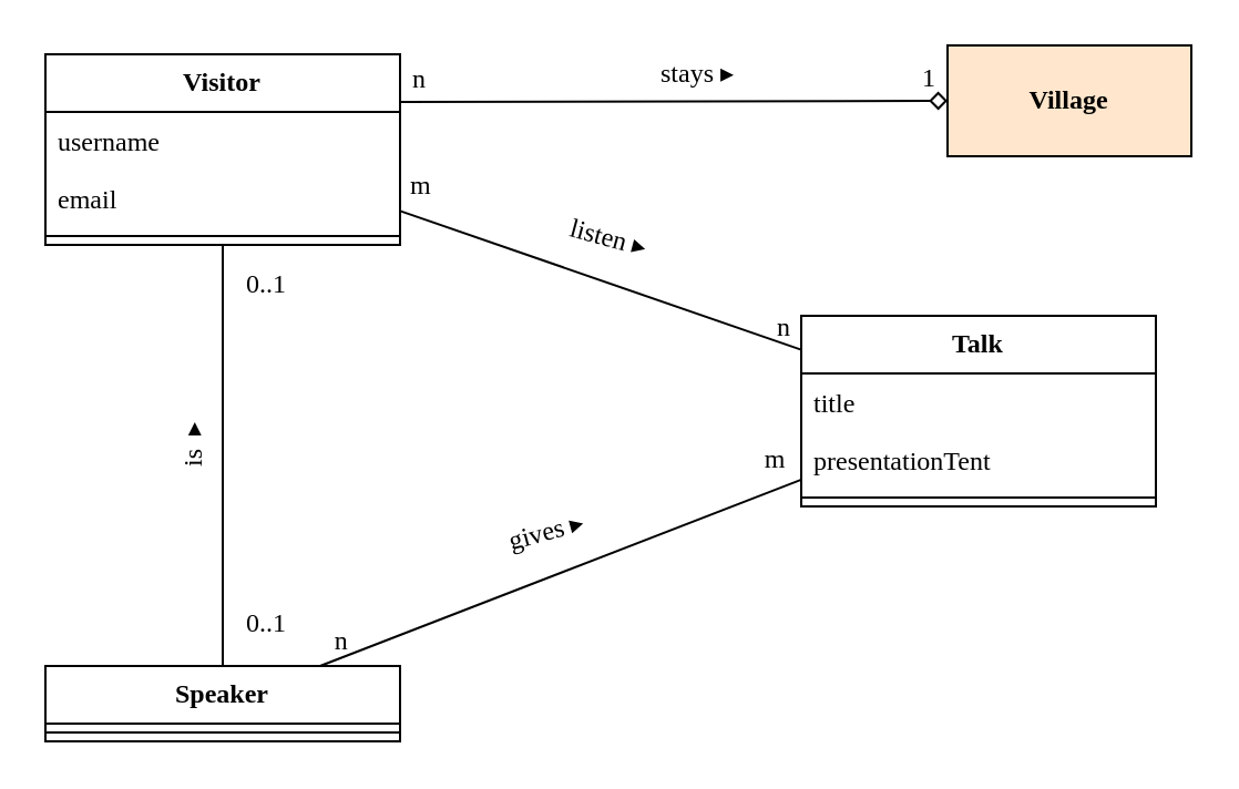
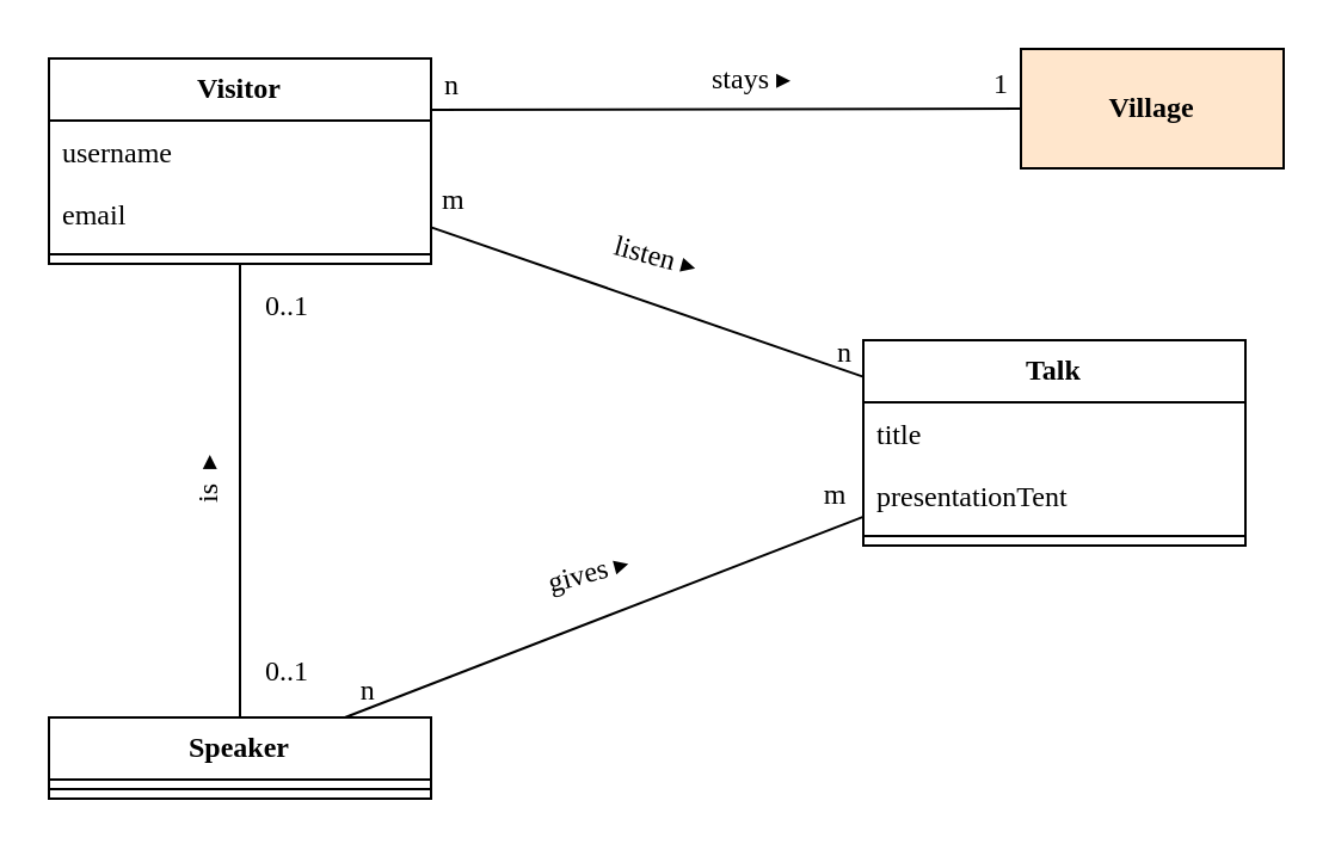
  <mxCell id="0" />
  <mxCell id="1" parent="0" />
  <mxCell id="2" value="Speaker" style="swimlane;fontStyle=1;align=center;verticalAlign=middle;childLayout=stackLayout;horizontal=1;startSize=26;horizontalStack=0;resizeParent=1;resizeParentMax=0;resizeLast=0;collapsible=1;marginBottom=0;whiteSpace=wrap;html=1;fontFamily=Alegreya Sans;fontSource=https%3A%2F%2Ffonts.googleapis.com%2Fcss%3Ffamily%3DAlegreya%2BSans;" parent="1" vertex="1"><mxGeometry x="20" y="300" width="160" height="34" as="geometry"><mxRectangle x="70" y="360" width="70" height="30" as="alternateBounds" /></mxGeometry></mxCell>
  <mxCell id="3" value="" style="line;strokeWidth=1;fillColor=none;align=left;verticalAlign=middle;spacingTop=-1;spacingLeft=3;spacingRight=3;rotatable=0;labelPosition=right;points=[];portConstraint=eastwest;strokeColor=inherit;" parent="2" vertex="1"><mxGeometry y="26" width="160" height="8" as="geometry" /></mxCell>
  <mxCell id="4" value="Visitor" style="swimlane;fontStyle=1;align=center;verticalAlign=middle;childLayout=stackLayout;horizontal=1;startSize=26;horizontalStack=0;resizeParent=1;resizeParentMax=0;resizeLast=0;collapsible=1;marginBottom=0;whiteSpace=wrap;html=1;fontFamily=Alegreya Sans;fontSource=https%3A%2F%2Ffonts.googleapis.com%2Fcss%3Ffamily%3DAlegreya%2BSans;" parent="1" vertex="1"><mxGeometry x="20" y="24" width="160" height="86" as="geometry"><mxRectangle x="73" y="94" width="80" height="30" as="alternateBounds" /></mxGeometry></mxCell>
  <mxCell id="5" value="username" style="text;strokeColor=none;fillColor=none;align=left;verticalAlign=top;spacingLeft=4;spacingRight=4;overflow=hidden;rotatable=0;points=[[0,0.5],[1,0.5]];portConstraint=eastwest;whiteSpace=wrap;html=1;fontFamily=Alegreya;fontSource=https%3A%2F%2Ffonts.googleapis.com%2Fcss%3Ffamily%3DAlegreya;" parent="4" vertex="1"><mxGeometry y="26" width="160" height="26" as="geometry" /></mxCell>
  <mxCell id="6" value="email" style="text;strokeColor=none;fillColor=none;align=left;verticalAlign=top;spacingLeft=4;spacingRight=4;overflow=hidden;rotatable=0;points=[[0,0.5],[1,0.5]];portConstraint=eastwest;whiteSpace=wrap;html=1;fontFamily=Alegreya;fontSource=https%3A%2F%2Ffonts.googleapis.com%2Fcss%3Ffamily%3DAlegreya;" parent="4" vertex="1"><mxGeometry y="52" width="160" height="26" as="geometry" /></mxCell>
  <mxCell id="7" value="" style="line;strokeWidth=1;fillColor=none;align=left;verticalAlign=middle;spacingTop=-1;spacingLeft=3;spacingRight=3;rotatable=0;labelPosition=right;points=[];portConstraint=eastwest;strokeColor=inherit;" parent="4" vertex="1"><mxGeometry y="78" width="160" height="8" as="geometry" /></mxCell>
  <mxCell id="8" value="Village" style="html=1;whiteSpace=wrap;fontFamily=Alegreya Sans;fontSource=https%3A%2F%2Ffonts.googleapis.com%2Fcss%3Ffamily%3DAlegreya%2BSans;fontStyle=1;fillColor=#ffe6cc;" parent="1" vertex="1"><mxGeometry x="427" y="20" width="110" height="50" as="geometry" /></mxCell>
  <mxCell id="9" value="Talk" style="swimlane;fontStyle=1;align=center;verticalAlign=middle;childLayout=stackLayout;horizontal=1;startSize=26;horizontalStack=0;resizeParent=1;resizeParentMax=0;resizeLast=0;collapsible=1;marginBottom=0;whiteSpace=wrap;html=1;fontFamily=Alegreya Sans;fontSource=https%3A%2F%2Ffonts.googleapis.com%2Fcss%3Ffamily%3DAlegreya%2BSans;" parent="1" vertex="1"><mxGeometry x="361" y="142" width="160" height="86" as="geometry"><mxRectangle x="364" y="113" width="80" height="30" as="alternateBounds" /></mxGeometry></mxCell>
  <mxCell id="10" value="title" style="text;strokeColor=none;fillColor=none;align=left;verticalAlign=top;spacingLeft=4;spacingRight=4;overflow=hidden;rotatable=0;points=[[0,0.5],[1,0.5]];portConstraint=eastwest;whiteSpace=wrap;html=1;fontFamily=Alegreya;fontSource=https%3A%2F%2Ffonts.googleapis.com%2Fcss%3Ffamily%3DAlegreya;" parent="9" vertex="1"><mxGeometry y="26" width="160" height="26" as="geometry" /></mxCell>
  <mxCell id="11" value="presentationTent" style="text;strokeColor=none;fillColor=none;align=left;verticalAlign=top;spacingLeft=4;spacingRight=4;overflow=hidden;rotatable=0;points=[[0,0.5],[1,0.5]];portConstraint=eastwest;whiteSpace=wrap;html=1;fontFamily=Alegreya;fontSource=https%3A%2F%2Ffonts.googleapis.com%2Fcss%3Ffamily%3DAlegreya;" parent="9" vertex="1"><mxGeometry y="52" width="160" height="26" as="geometry" /></mxCell>
  <mxCell id="12" value="" style="line;strokeWidth=1;fillColor=none;align=left;verticalAlign=middle;spacingTop=-1;spacingLeft=3;spacingRight=3;rotatable=0;labelPosition=right;points=[];portConstraint=eastwest;strokeColor=inherit;" parent="9" vertex="1"><mxGeometry y="78" width="160" height="8" as="geometry" /></mxCell>
  <mxCell id="13" value="" style="endArrow=none;shadow=0;strokeWidth=1;rounded=0;endFill=0;elbow=vertical;" parent="1" source="4" target="9" edge="1"><mxGeometry x="0.5" y="41" relative="1" as="geometry"><mxPoint x="187" y="11" as="sourcePoint" /><mxPoint x="387" y="11" as="targetPoint" /><mxPoint x="-40" y="32" as="offset" /></mxGeometry></mxCell>
  <mxCell id="14" value="m" style="resizable=0;align=left;verticalAlign=bottom;labelBackgroundColor=none;fontSize=12;fontFamily=Alegreya;spacingBottom=2;" parent="13" connectable="0" vertex="1"><mxGeometry x="-1" relative="1" as="geometry"><mxPoint x="3" y="-1" as="offset" /></mxGeometry></mxCell>
  <mxCell id="15" value="n" style="resizable=0;align=right;verticalAlign=bottom;labelBackgroundColor=none;fontSize=12;fontFamily=Alegreya;spacingBottom=2;" parent="13" connectable="0" vertex="1"><mxGeometry x="1" relative="1" as="geometry"><mxPoint x="-4" as="offset" /></mxGeometry></mxCell>
  <mxCell id="16" value="listen&amp;nbsp;&lt;span style=&quot;text-align: left;&quot;&gt;▸&lt;/span&gt;" style="text;html=1;resizable=0;points=[];;align=center;verticalAlign=middle;labelBackgroundColor=none;rounded=0;shadow=0;strokeWidth=1;fontSize=12;fontFamily=Alegreya;rotation=15;" parent="13" vertex="1" connectable="0"><mxGeometry relative="1" as="geometry"><mxPoint x="3" y="-20" as="offset" /></mxGeometry></mxCell>
  <mxCell id="17" value="" style="endArrow=none;shadow=0;strokeWidth=1;rounded=0;endFill=0;elbow=vertical;" parent="1" source="2" target="9" edge="1"><mxGeometry x="0.5" y="41" relative="1" as="geometry"><mxPoint x="187" y="324.66" as="sourcePoint" /><mxPoint x="387" y="330" as="targetPoint" /><mxPoint x="-40" y="32" as="offset" /></mxGeometry></mxCell>
  <mxCell id="18" value="n" style="resizable=0;align=left;verticalAlign=bottom;labelBackgroundColor=none;fontSize=12;fontFamily=Alegreya;spacingBottom=2;" parent="17" connectable="0" vertex="1"><mxGeometry x="-1" relative="1" as="geometry"><mxPoint x="5" y="-1" as="offset" /></mxGeometry></mxCell>
  <mxCell id="19" value="m" style="resizable=0;align=right;verticalAlign=bottom;labelBackgroundColor=none;fontSize=12;fontFamily=Alegreya;spacingBottom=2;" parent="17" connectable="0" vertex="1"><mxGeometry x="1" relative="1" as="geometry"><mxPoint x="-6" y="1" as="offset" /></mxGeometry></mxCell>
  <mxCell id="20" value="gives&amp;nbsp;&lt;span style=&quot;text-align: left;&quot;&gt;▸&lt;/span&gt;" style="text;html=1;resizable=0;points=[];;align=center;verticalAlign=middle;labelBackgroundColor=none;rounded=0;shadow=0;strokeWidth=1;fontSize=12;fontFamily=Alegreya;rotation=-15;" parent="17" vertex="1" connectable="0"><mxGeometry relative="1" as="geometry"><mxPoint x="-7" y="-18" as="offset" /></mxGeometry></mxCell>
  <mxCell id="21" value="" style="endArrow=none;shadow=0;strokeWidth=1;rounded=0;endFill=0;elbow=vertical;exitX=0.5;exitY=1;exitDx=0;exitDy=0;entryX=0.5;entryY=0;entryDx=0;entryDy=0;" parent="1" source="4" target="2" edge="1"><mxGeometry x="0.5" y="41" relative="1" as="geometry"><mxPoint x="150" y="193" as="sourcePoint" /><mxPoint x="150" y="264" as="targetPoint" /><mxPoint x="-40" y="32" as="offset" /></mxGeometry></mxCell>
  <mxCell id="22" value="0..1" style="resizable=0;align=left;verticalAlign=bottom;labelBackgroundColor=none;fontSize=12;fontFamily=Alegreya;spacingBottom=2;" parent="21" connectable="0" vertex="1"><mxGeometry x="-0.7" relative="1" as="geometry"><mxPoint x="9" y="-1" as="offset" /></mxGeometry></mxCell>
  <mxCell id="23" value="0..1" style="resizable=0;align=right;verticalAlign=bottom;labelBackgroundColor=none;fontSize=12;fontFamily=Alegreya;spacingBottom=2;" parent="21" connectable="0" vertex="1"><mxGeometry relative="1" as="geometry"><mxPoint x="30" y="86" as="offset" /></mxGeometry></mxCell>
  <mxCell id="24" value="is&amp;nbsp;&amp;nbsp;&lt;span style=&quot;border-color: var(--border-color); text-align: left;&quot;&gt;▸&lt;/span&gt;" style="text;html=1;resizable=0;points=[];;align=center;verticalAlign=middle;labelBackgroundColor=none;rounded=0;shadow=0;strokeWidth=1;fontSize=12;fontFamily=Alegreya;rotation=-90;" parent="21" vertex="1" connectable="0"><mxGeometry relative="1" as="geometry"><mxPoint x="-14" y="-3" as="offset" /></mxGeometry></mxCell>
- <mxCell id="25" value="" style="endArrow=diamond;shadow=0;strokeWidth=1;rounded=0;endFill=0;elbow=vertical;exitX=1;exitY=0.25;exitDx=0;exitDy=0;entryX=0;entryY=0.5;entryDx=0;entryDy=0;" parent="1" source="4" target="8" edge="1"><mxGeometry x="0.5" y="41" relative="1" as="geometry"><mxPoint x="172" y="256" as="sourcePoint" /><mxPoint x="372" y="256" as="targetPoint" /><mxPoint x="-40" y="32" as="offset" /></mxGeometry></mxCell>
+ <mxCell id="25" value="" style="endArrow=none;shadow=0;strokeWidth=1;rounded=0;endFill=0;elbow=vertical;exitX=1;exitY=0.25;exitDx=0;exitDy=0;entryX=0;entryY=0.5;entryDx=0;entryDy=0;" parent="1" source="4" target="8" edge="1"><mxGeometry x="0.5" y="41" relative="1" as="geometry"><mxPoint x="172" y="256" as="sourcePoint" /><mxPoint x="372" y="256" as="targetPoint" /><mxPoint x="-40" y="32" as="offset" /></mxGeometry></mxCell>
  <mxCell id="26" value="n" style="resizable=0;align=left;verticalAlign=bottom;labelBackgroundColor=none;fontSize=12;fontFamily=Alegreya;spacingBottom=2;" parent="25" connectable="0" vertex="1"><mxGeometry x="-1" relative="1" as="geometry"><mxPoint x="4" as="offset" /></mxGeometry></mxCell>
  <mxCell id="27" value="1" style="resizable=0;align=right;verticalAlign=bottom;labelBackgroundColor=none;fontSize=12;fontFamily=Alegreya;spacingBottom=2;" parent="25" connectable="0" vertex="1"><mxGeometry x="1" relative="1" as="geometry"><mxPoint x="-4" as="offset" /></mxGeometry></mxCell>
  <mxCell id="28" value="stays&amp;nbsp;&lt;span style=&quot;text-align: left;&quot;&gt;▸&lt;/span&gt;" style="text;html=1;resizable=0;points=[];;align=center;verticalAlign=middle;labelBackgroundColor=none;rounded=0;shadow=0;strokeWidth=1;fontSize=12;fontFamily=Alegreya;rotation=0;" parent="25" vertex="1" connectable="0"><mxGeometry relative="1" as="geometry"><mxPoint x="10" y="-13" as="offset" /></mxGeometry></mxCell>
